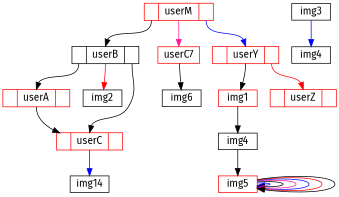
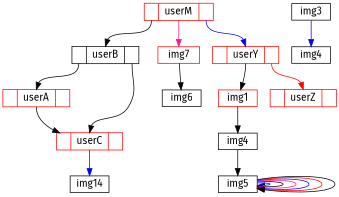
  digraph {
    fontname="Fira Sans"
    node [color=black fontname="Fira Sans" shape=box]
    edge [color=black fontname="Fira Sans"]
    n1 [color=red height=0.1 label="<f0> | <f1> userM | <f2>" shape=record]
    n2 [height=0.1 label="<f0> | <f1> userB | <f2>" shape=record]
    n3 [color=red height=0.1 label="<f0> | <f1> userY | <f2>" shape=record]
-   n4 [color=red height=0.1 label=userC7]
+   n4 [color=red height=0.1 label=img7]
    n5 [color=red height=0.1 label="<f0> | <f1> userA | <f2>" shape=record]
    n6 [color=red height=0.1 label="<f0> | <f1> userC | <f2>" shape=record]
-   n7 [height=0.1 label=img2]
    n8 [color=red height=0.1 label="<f0> | <f1> userZ | <f2>" shape=record]
    n9 [color=red height=0.1 label=img1]
    n10 [height=0.1 label=img6]
    n11 [height=0.1 label=img14]
    n12 [height=0.1 label=img3]
    n13 [height=0.1 label=img4]
    n14 [height=0.1 label=img4]
-   n15 [color=red height=0.1 label=img5]
+   n15 [height=0.1 label=img5]
    n1 -> n2 [headport=f1 tailport=f0]
    n1 -> n3 [color=blue headport=f1 tailport=f2]
    n1 -> n4 [color=deeppink tailport=f1]
    n2 -> n5 [headport=f1 tailport=f0]
    n2 -> n6 [headport=f1 tailport=f2]
-   n2 -> n7 [color=red tailport=f1]
    n3 -> n8 [color=red headport=f1 tailport=f2]
    n3 -> n9 [tailport=f1]
    n4 -> n10 [constraint=true]
    n5 -> n6 [tailport=f1]
    n6 -> n11 [color=blue tailport=f1]
    n9 -> n14 [constraint=true]
    n12 -> n13 [color=blue constraint=true]
    n14 -> n15 [constraint=true]
    n15 -> n15 [color=blue constraint=true]
    n15 -> n15 [constraint=true]
    n15 -> n15 [color=deeppink constraint=true]
    n15 -> n15 [color=blue constraint=true]
    n15 -> n15 [color=red constraint=true]
    n15 -> n15 [constraint=true]
  }
